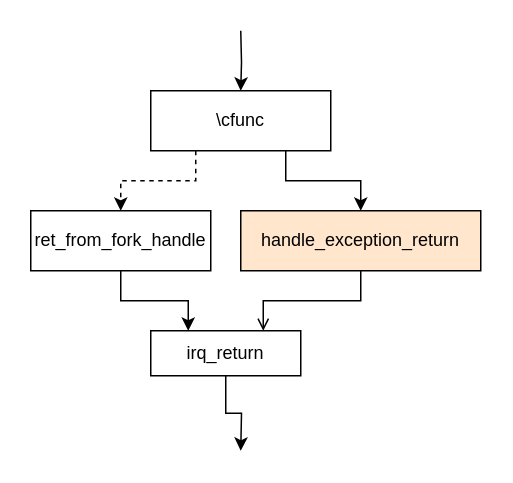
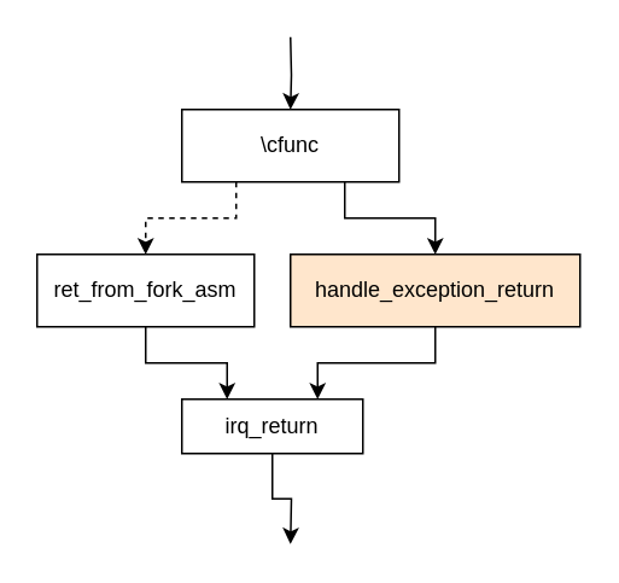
  <mxCell id="0" />
  <mxCell id="1" parent="0" />
  <mxCell id="2" style="edgeStyle=orthogonalEdgeStyle;rounded=0;orthogonalLoop=1;jettySize=auto;html=1;exitX=0.75;exitY=1;exitDx=0;exitDy=0;" parent="1" source="4" target="10" edge="1"><mxGeometry relative="1" as="geometry" /></mxCell>
  <mxCell id="3" style="edgeStyle=orthogonalEdgeStyle;rounded=0;orthogonalLoop=1;jettySize=auto;html=1;exitX=0.25;exitY=1;exitDx=0;exitDy=0;entryX=0.5;entryY=0;entryDx=0;entryDy=0;dashed=1;" parent="1" source="4" target="8" edge="1"><mxGeometry relative="1" as="geometry" /></mxCell>
  <mxCell id="4" value="\cfunc" style="rounded=0;whiteSpace=wrap;html=1;" parent="1" vertex="1"><mxGeometry x="100" y="60" width="120" height="40" as="geometry" /></mxCell>
  <mxCell id="5" style="edgeStyle=orthogonalEdgeStyle;rounded=0;orthogonalLoop=1;jettySize=auto;html=1;exitX=0.5;exitY=1;exitDx=0;exitDy=0;entryX=0.5;entryY=0;entryDx=0;entryDy=0;" edge="1" parent="1" source="6"><mxGeometry relative="1" as="geometry"><mxPoint x="160" y="300" as="targetPoint" /></mxGeometry></mxCell>
  <mxCell id="6" value="irq_return" style="rounded=0;whiteSpace=wrap;html=1;" parent="1" vertex="1"><mxGeometry x="100" y="220" width="100" height="30" as="geometry" /></mxCell>
  <mxCell id="7" style="edgeStyle=orthogonalEdgeStyle;rounded=0;orthogonalLoop=1;jettySize=auto;html=1;exitX=0.5;exitY=1;exitDx=0;exitDy=0;entryX=0.25;entryY=0;entryDx=0;entryDy=0;" parent="1" source="8" target="6" edge="1"><mxGeometry relative="1" as="geometry" /></mxCell>
- <mxCell id="8" value="ret_from_fork_handle" style="rounded=0;whiteSpace=wrap;html=1;" parent="1" vertex="1"><mxGeometry x="20" y="140" width="120" height="40" as="geometry" /></mxCell>
- <mxCell id="9" style="edgeStyle=orthogonalEdgeStyle;rounded=0;orthogonalLoop=1;jettySize=auto;html=1;exitX=0.5;exitY=1;exitDx=0;exitDy=0;entryX=0.75;entryY=0;entryDx=0;entryDy=0;endArrow=open;" parent="1" source="10" target="6" edge="1"><mxGeometry relative="1" as="geometry" /></mxCell>
+ <mxCell id="8" value="ret_from_fork_asm" style="rounded=0;whiteSpace=wrap;html=1;" parent="1" vertex="1"><mxGeometry x="20" y="140" width="120" height="40" as="geometry" /></mxCell>
+ <mxCell id="9" style="edgeStyle=orthogonalEdgeStyle;rounded=0;orthogonalLoop=1;jettySize=auto;html=1;exitX=0.5;exitY=1;exitDx=0;exitDy=0;entryX=0.75;entryY=0;entryDx=0;entryDy=0;" parent="1" source="10" target="6" edge="1"><mxGeometry relative="1" as="geometry" /></mxCell>
  <mxCell id="10" value="handle_exception_return" style="rounded=0;whiteSpace=wrap;html=1;fillColor=#ffe6cc;" parent="1" vertex="1"><mxGeometry x="160" y="140" width="160" height="40" as="geometry" /></mxCell>
  <mxCell id="11" style="edgeStyle=orthogonalEdgeStyle;rounded=0;orthogonalLoop=1;jettySize=auto;html=1;entryX=0.5;entryY=0;entryDx=0;entryDy=0;" parent="1" target="4" edge="1"><mxGeometry relative="1" as="geometry"><mxPoint x="160" y="20" as="sourcePoint" /></mxGeometry></mxCell>
